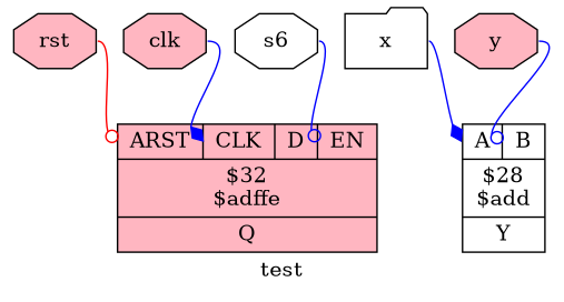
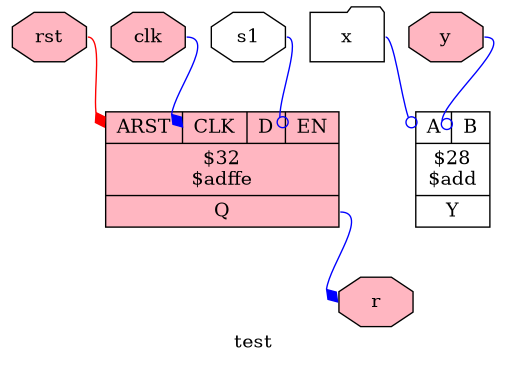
  digraph {
    label=test
    rankdir=TB
    remincross=true
    node [color=black fillcolor=lightpink fontcolor=black shape=octagon style=filled]
    edge [arrowhead=diamond color=blue tailport=e]
    n1 [label=clk]
    n2 [label="{{<p12> ARST|<p13> CLK|<p14> D|<p15> EN}|$32\n$adffe|{<p16> Q}}" shape=record color="" fontcolor=""]
+   n3 [label=r]
    n4 [label=rst]
-   n5 [fillcolor=white label=s6]
+   n5 [fillcolor=white label=s1]
    n6 [fillcolor=white label=x shape=folder]
    n7 [fillcolor=white label="{{<p8> A|<p9> B}|$28\n$add|{<p10> Y}}" shape=record color="" fontcolor=""]
    n8 [label=y]
    n1 -> n2 [headport="p13:w"]
-   n4 -> n2 [arrowhead=odot color=red headport="p12:w"]
+   n2 -> n3 [headport=w tailport="p16:e"]
+   n4 -> n2 [color=red headport="p12:w"]
    n5 -> n2 [arrowhead=odot headport="p15:w"]
-   n6 -> n7 [headport="p8:w"]
+   n6 -> n7 [arrowhead=odot headport="p8:w"]
    n8 -> n7 [arrowhead=odot headport="p9:w"]
  }
